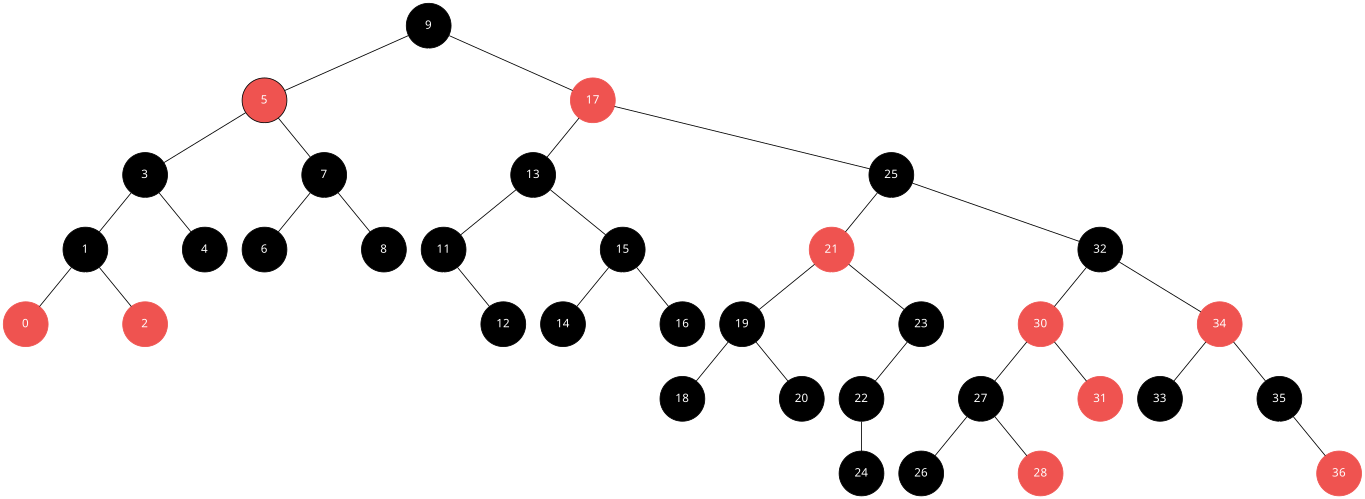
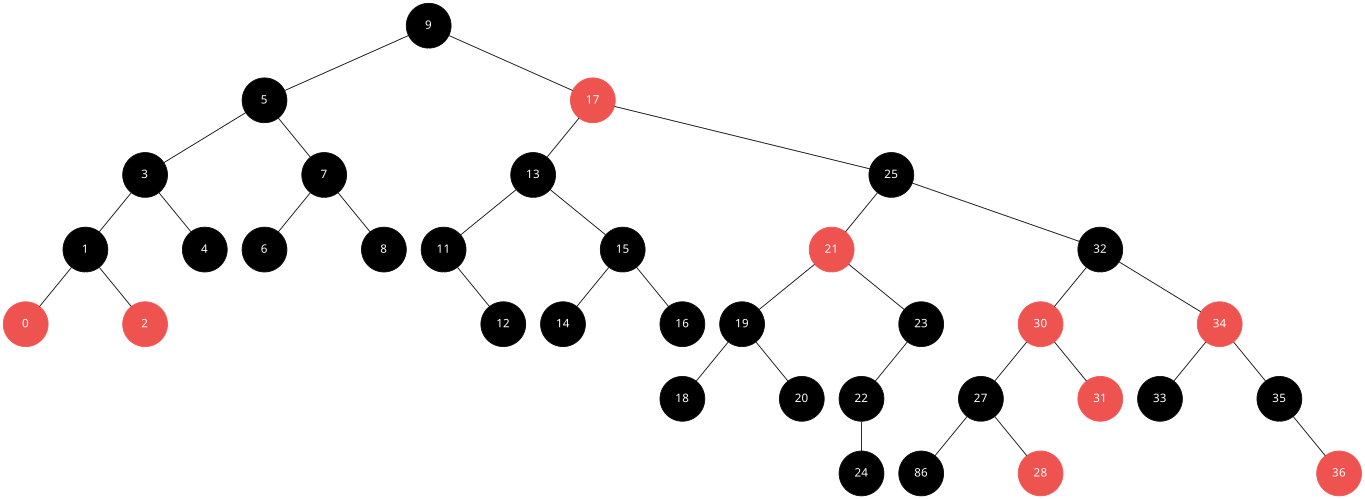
  digraph {
    fontname="Noto Sans"
    node [color=black fixedsize=true fontcolor=white fontname="Noto Sans" shape=circle style=filled]
    edge [arrowhead=none color=black fontname="Noto Sans" style=filled weight=10]
    9 [height=0.75 width=0.75]
-   5 [height=0.75 width=0.75 fillcolor="#ef5350"]
+   5 [height=0.75 width=0.75]
    "[9" [color=white height=0.75 width=0.75]
    17 [color="#ef5350" height=0.75 width=0.75]
    3 [height=0.75 width=0.75]
    "[5" [color=white height=0.75 width=0.75]
    7 [height=0.75 width=0.75]
    13 [height=0.75 width=0.75]
    "[17" [color=white height=0.75 width=0.75]
    25 [height=0.75 width=0.75]
    1 [height=0.75 width=0.75]
    "[3" [color=white height=0.75 width=0.75]
    4 [height=0.75 width=0.75]
    6 [height=0.75 width=0.75]
    "[7" [color=white height=0.75 width=0.75]
    8 [height=0.75 width=0.75]
    11 [height=0.75 width=0.75]
    "[13" [color=white height=0.75 width=0.75]
    15 [height=0.75 width=0.75]
    21 [color="#ef5350" height=0.75 width=0.75]
    "[25" [color=white height=0.75 width=0.75]
    32 [height=0.75 width=0.75]
    "[11" [color=white height=0.75 width=0.75]
    12 [height=0.75 width=0.75]
    14 [height=0.75 width=0.75]
    "[15" [color=white height=0.75 width=0.75]
    16 [height=0.75 width=0.75]
    19 [height=0.75 width=0.75]
    "[21" [color=white height=0.75 width=0.75]
    23 [height=0.75 width=0.75]
    30 [color="#ef5350" height=0.75 width=0.75]
    "[32" [color=white height=0.75 width=0.75]
    34 [color="#ef5350" height=0.75 width=0.75]
    18 [height=0.75 width=0.75]
    "[19" [color=white height=0.75 width=0.75]
    20 [height=0.75 width=0.75]
    22 [height=0.75 width=0.75]
    "[23" [color=white height=0.75 width=0.75]
    27 [height=0.75 width=0.75]
    "[30" [color=white height=0.75 width=0.75]
    31 [color="#ef5350" height=0.75 width=0.75]
    33 [height=0.75 width=0.75]
    "[34" [color=white height=0.75 width=0.75]
    35 [height=0.75 width=0.75]
-   26 [height=0.75 width=0.75]
+   26 [height=0.75 width=0.75 label=86]
    "[27" [color=white height=0.75 width=0.75]
    28 [color="#ef5350" height=0.75 width=0.75]
    "|35" [color=white height=0.75 width=0.75]
    36 [color="#ef5350" height=0.75 width=0.75]
    24 [height=0.75 width=0.75]
    0 [color="#ef5350" height=0.75 width=0.75]
    "[1" [color=white height=0.75 width=0.75]
    2 [color="#ef5350" height=0.75 width=0.75]
    9 -> 5
    9 -> "[9" [color=white weight=100]
    9 -> 17
    5 -> 3
    5 -> "[5" [color=white weight=100]
    5 -> 7
    17 -> 13
    17 -> "[17" [color=white weight=100]
    17 -> 25
    3 -> 1
    3 -> "[3" [color=white weight=100]
    3 -> 4
    7 -> 6
    7 -> "[7" [color=white weight=100]
    7 -> 8
    13 -> 11
    13 -> "[13" [color=white weight=100]
    13 -> 15
    25 -> 21
    25 -> "[25" [color=white weight=100]
    25 -> 32
    1 -> 0
    1 -> "[1" [color=white weight=100]
    1 -> 2
    11 -> "[11" [color=white weight=100]
    11 -> 12
    15 -> 14
    15 -> "[15" [color=white weight=100]
    15 -> 16
    21 -> 19
    21 -> "[21" [color=white weight=100]
    21 -> 23
    32 -> 30
    32 -> "[32" [color=white weight=100]
    32 -> 34
    19 -> 18
    19 -> "[19" [color=white weight=100]
    19 -> 20
    23 -> 22
    23 -> "[23" [color=white weight=100]
    30 -> 27
    30 -> "[30" [color=white weight=100]
    30 -> 31
    34 -> 33
    34 -> "[34" [color=white weight=100]
    34 -> 35
    22 -> 24
    27 -> 26
    27 -> "[27" [color=white weight=100]
    27 -> 28
    35 -> "|35" [color=white weight=100]
    35 -> 36
  }
